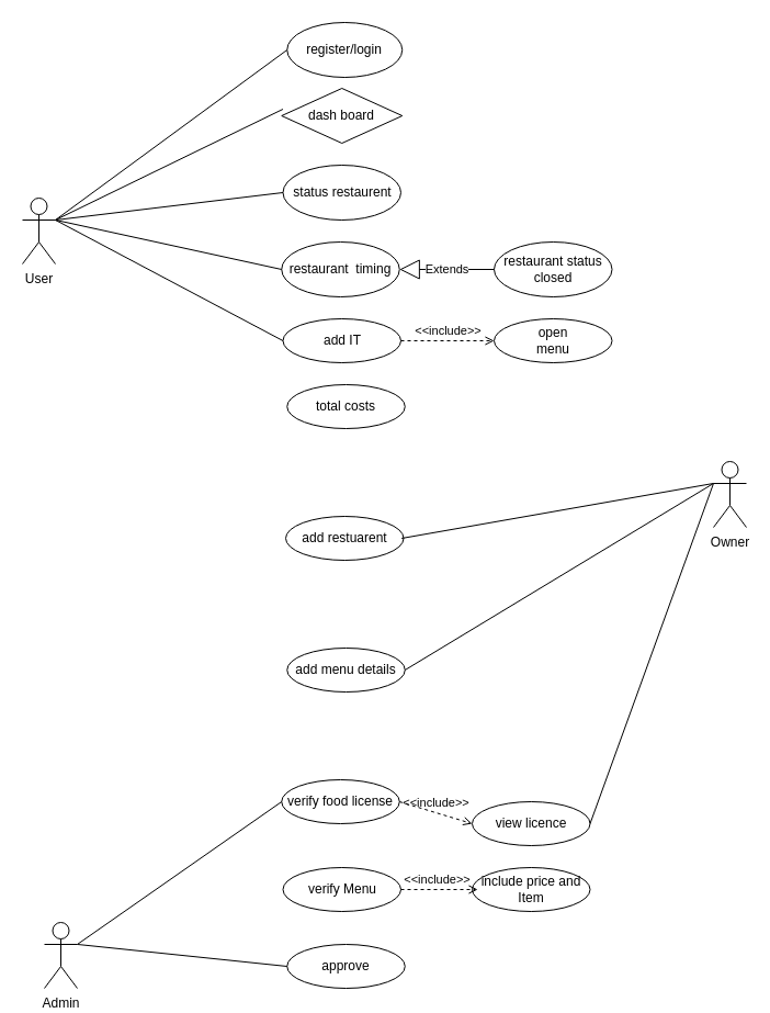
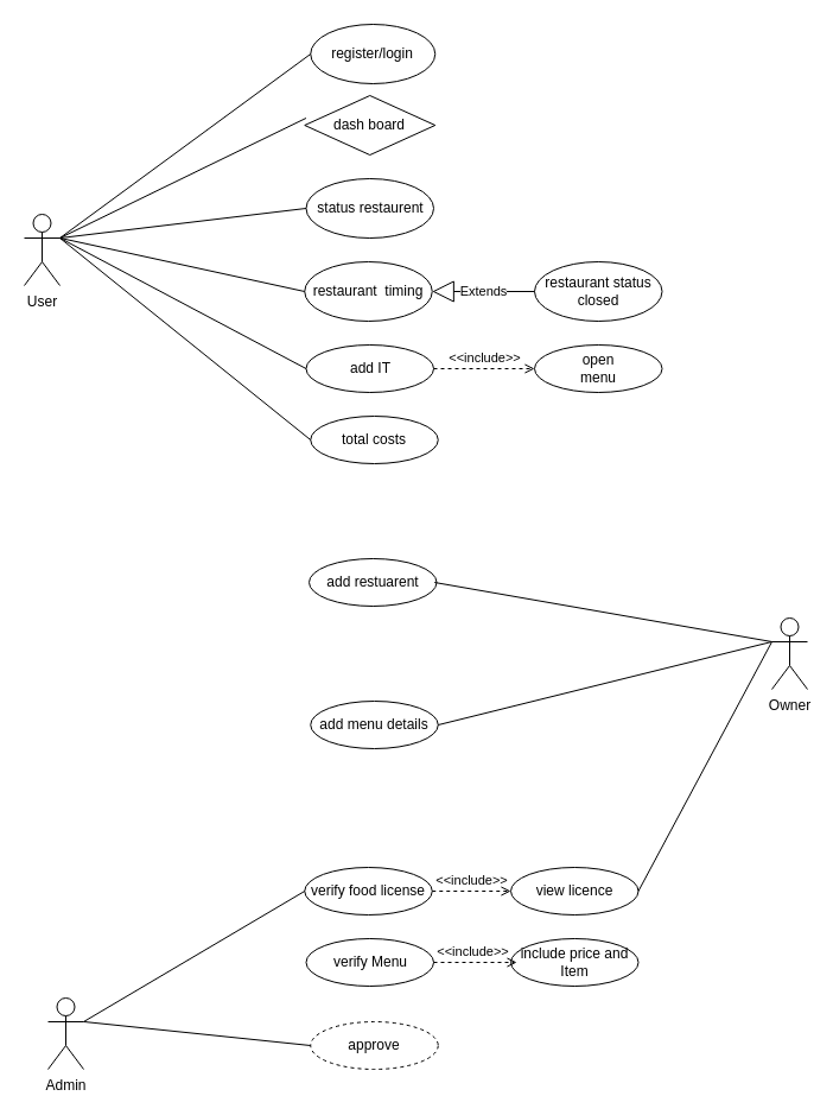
  <mxCell id="0" />
  <mxCell id="1" parent="0" />
  <mxCell id="2" value="User" style="shape=umlActor;html=1;verticalLabelPosition=bottom;verticalAlign=top;align=center;" vertex="1" parent="1"><mxGeometry x="20" y="180" width="30" height="60" as="geometry" /></mxCell>
- <mxCell id="3" value="Owner" style="shape=umlActor;html=1;verticalLabelPosition=bottom;verticalAlign=top;align=center;" vertex="1" parent="1"><mxGeometry x="650" y="420" width="30" height="60" as="geometry" /></mxCell>
+ <mxCell id="3" value="Owner" style="shape=umlActor;html=1;verticalLabelPosition=bottom;verticalAlign=top;align=center;" vertex="1" parent="1"><mxGeometry x="650" y="520" width="30" height="60" as="geometry" /></mxCell>
  <mxCell id="4" value="register/login" style="ellipse;whiteSpace=wrap;html=1;" vertex="1" parent="1"><mxGeometry x="261.25" y="20" width="105" height="50" as="geometry" /></mxCell>
  <mxCell id="5" value="dash board" style="rhombus;whiteSpace=wrap;html=1;" vertex="1" parent="1"><mxGeometry x="256.25" y="80" width="110" height="50" as="geometry" /></mxCell>
  <mxCell id="6" value="status restaurent" style="ellipse;whiteSpace=wrap;html=1;" vertex="1" parent="1"><mxGeometry x="257.5" y="150" width="107.5" height="50" as="geometry" /></mxCell>
  <mxCell id="7" value="restaurant&amp;nbsp; timing" style="ellipse;whiteSpace=wrap;html=1;" vertex="1" parent="1"><mxGeometry x="256.25" y="220" width="107.5" height="50" as="geometry" /></mxCell>
  <mxCell id="8" value="&lt;div&gt;open&lt;/div&gt;&lt;div&gt;menu&lt;br&gt;&lt;/div&gt;" style="ellipse;whiteSpace=wrap;html=1;" vertex="1" parent="1"><mxGeometry x="450" y="290" width="107.5" height="40" as="geometry" /></mxCell>
  <mxCell id="9" value="add IT" style="ellipse;whiteSpace=wrap;html=1;" vertex="1" parent="1"><mxGeometry x="257.5" y="290" width="107.5" height="40" as="geometry" /></mxCell>
  <mxCell id="10" value="total costs" style="ellipse;whiteSpace=wrap;html=1;" vertex="1" parent="1"><mxGeometry x="261.25" y="350" width="107.5" height="40" as="geometry" /></mxCell>
  <mxCell id="11" value="add restuarent" style="ellipse;whiteSpace=wrap;html=1;" vertex="1" parent="1"><mxGeometry x="260" y="470" width="107.5" height="40" as="geometry" /></mxCell>
  <mxCell id="12" value="add menu details" style="ellipse;whiteSpace=wrap;html=1;" vertex="1" parent="1"><mxGeometry x="261.25" y="590" width="107.5" height="40" as="geometry" /></mxCell>
  <mxCell id="13" value="Admin" style="shape=umlActor;html=1;verticalLabelPosition=bottom;verticalAlign=top;align=center;" vertex="1" parent="1"><mxGeometry x="40" y="840" width="30" height="60" as="geometry" /></mxCell>
- <mxCell id="14" value="verify food license" style="ellipse;whiteSpace=wrap;html=1;" vertex="1" parent="1"><mxGeometry x="256.25" y="710" width="107.5" height="40" as="geometry" /></mxCell>
+ <mxCell id="14" value="verify food license" style="ellipse;whiteSpace=wrap;html=1;" vertex="1" parent="1"><mxGeometry x="256.25" y="730" width="107.5" height="40" as="geometry" /></mxCell>
  <mxCell id="15" value="view licence" style="ellipse;whiteSpace=wrap;html=1;" vertex="1" parent="1"><mxGeometry x="430" y="730" width="107.5" height="40" as="geometry" /></mxCell>
- <mxCell id="16" value="approve" style="ellipse;whiteSpace=wrap;html=1;" vertex="1" parent="1"><mxGeometry x="261.25" y="860" width="107.5" height="40" as="geometry" /></mxCell>
+ <mxCell id="16" value="approve" style="ellipse;whiteSpace=wrap;html=1;dashed=1;" vertex="1" parent="1"><mxGeometry x="261.25" y="860" width="107.5" height="40" as="geometry" /></mxCell>
  <mxCell id="17" value="" style="endArrow=none;html=1;exitX=1;exitY=0.333;exitDx=0;exitDy=0;exitPerimeter=0;entryX=0;entryY=0.5;entryDx=0;entryDy=0;" edge="1" parent="1" source="2" target="4"><mxGeometry width="50" height="50" relative="1" as="geometry"><mxPoint x="40" y="260" as="sourcePoint" /><mxPoint x="250" y="40" as="targetPoint" /></mxGeometry></mxCell>
  <mxCell id="18" value="" style="endArrow=none;html=1;entryX=0.011;entryY=0.38;entryDx=0;entryDy=0;entryPerimeter=0;exitX=1;exitY=0.333;exitDx=0;exitDy=0;exitPerimeter=0;" edge="1" parent="1" source="2" target="5"><mxGeometry width="50" height="50" relative="1" as="geometry"><mxPoint x="70" y="320" as="sourcePoint" /><mxPoint x="260" y="50" as="targetPoint" /></mxGeometry></mxCell>
  <mxCell id="19" value="" style="endArrow=none;html=1;entryX=0;entryY=0.5;entryDx=0;entryDy=0;exitX=1;exitY=0.333;exitDx=0;exitDy=0;exitPerimeter=0;" edge="1" parent="1" source="2" target="6"><mxGeometry width="50" height="50" relative="1" as="geometry"><mxPoint x="90" y="336.923" as="sourcePoint" /><mxPoint x="259.96" y="119" as="targetPoint" /></mxGeometry></mxCell>
  <mxCell id="20" value="restaurant status closed" style="ellipse;whiteSpace=wrap;html=1;" vertex="1" parent="1"><mxGeometry x="450" y="220" width="107.5" height="50" as="geometry" /></mxCell>
  <mxCell id="21" value="Extends" style="endArrow=block;endSize=16;endFill=0;html=1;entryX=1;entryY=0.5;entryDx=0;entryDy=0;exitX=0;exitY=0.5;exitDx=0;exitDy=0;" edge="1" parent="1" source="20" target="7"><mxGeometry width="160" relative="1" as="geometry"><mxPoint x="450" y="409.5" as="sourcePoint" /><mxPoint x="610" y="409.5" as="targetPoint" /></mxGeometry></mxCell>
  <mxCell id="22" value="" style="endArrow=none;html=1;entryX=0;entryY=0.5;entryDx=0;entryDy=0;exitX=1;exitY=0.333;exitDx=0;exitDy=0;exitPerimeter=0;" edge="1" parent="1" source="2" target="7"><mxGeometry width="50" height="50" relative="1" as="geometry"><mxPoint x="0" y="320" as="sourcePoint" /><mxPoint x="265" y="205" as="targetPoint" /></mxGeometry></mxCell>
  <mxCell id="23" value="" style="endArrow=none;html=1;exitX=1;exitY=0.333;exitDx=0;exitDy=0;exitPerimeter=0;entryX=0;entryY=0.5;entryDx=0;entryDy=0;" edge="1" parent="1" source="2" target="9"><mxGeometry width="50" height="50" relative="1" as="geometry"><mxPoint x="80" y="340" as="sourcePoint" /><mxPoint x="210" y="390" as="targetPoint" /></mxGeometry></mxCell>
  <mxCell id="24" value="&amp;lt;&amp;lt;include&amp;gt;&amp;gt;" style="edgeStyle=none;html=1;endArrow=open;verticalAlign=bottom;dashed=1;labelBackgroundColor=none;exitX=1;exitY=0.5;exitDx=0;exitDy=0;" edge="1" parent="1" source="9" target="8"><mxGeometry width="160" relative="1" as="geometry"><mxPoint x="250" y="340" as="sourcePoint" /><mxPoint x="410" y="340" as="targetPoint" /></mxGeometry></mxCell>
  <mxCell id="25" value="" style="endArrow=none;html=1;entryX=0;entryY=0.333;entryDx=0;entryDy=0;entryPerimeter=0;exitX=1;exitY=0.5;exitDx=0;exitDy=0;" edge="1" parent="1" source="15" target="3"><mxGeometry width="50" height="50" relative="1" as="geometry"><mxPoint x="362.5" y="820" as="sourcePoint" /><mxPoint x="412.5" y="770" as="targetPoint" /></mxGeometry></mxCell>
  <mxCell id="26" value="" style="endArrow=none;html=1;exitX=0.983;exitY=0.5;exitDx=0;exitDy=0;exitPerimeter=0;entryX=0;entryY=0.333;entryDx=0;entryDy=0;entryPerimeter=0;" edge="1" parent="1" source="11" target="3"><mxGeometry width="50" height="50" relative="1" as="geometry"><mxPoint x="360.63" y="580" as="sourcePoint" /><mxPoint x="620" y="650" as="targetPoint" /></mxGeometry></mxCell>
  <mxCell id="27" value="" style="endArrow=none;html=1;exitX=1;exitY=0.333;exitDx=0;exitDy=0;exitPerimeter=0;entryX=0;entryY=0.5;entryDx=0;entryDy=0;" edge="1" parent="1" source="13" target="16"><mxGeometry width="50" height="50" relative="1" as="geometry"><mxPoint x="70" y="880" as="sourcePoint" /><mxPoint x="250" y="940" as="targetPoint" /></mxGeometry></mxCell>
  <mxCell id="28" value="" style="endArrow=none;html=1;entryX=0;entryY=0.5;entryDx=0;entryDy=0;exitX=1;exitY=0.333;exitDx=0;exitDy=0;exitPerimeter=0;" edge="1" parent="1" source="13" target="14"><mxGeometry width="50" height="50" relative="1" as="geometry"><mxPoint x="70" y="880" as="sourcePoint" /><mxPoint x="321.25" y="770" as="targetPoint" /></mxGeometry></mxCell>
  <mxCell id="29" value="" style="endArrow=none;html=1;exitX=1;exitY=0.5;exitDx=0;exitDy=0;entryX=0;entryY=0.333;entryDx=0;entryDy=0;entryPerimeter=0;" edge="1" parent="1" source="12" target="3"><mxGeometry width="50" height="50" relative="1" as="geometry"><mxPoint x="372.5" y="650" as="sourcePoint" /><mxPoint x="630" y="660" as="targetPoint" /></mxGeometry></mxCell>
+ <mxCell id="30" value="" style="endArrow=none;html=1;entryX=0;entryY=0.5;entryDx=0;entryDy=0;exitX=1;exitY=0.333;exitDx=0;exitDy=0;exitPerimeter=0;" edge="1" parent="1" source="2" target="10"><mxGeometry width="50" height="50" relative="1" as="geometry"><mxPoint x="60" y="200" as="sourcePoint" /><mxPoint x="267.5" y="320" as="targetPoint" /></mxGeometry></mxCell>
  <mxCell id="31" value="verify Menu" style="ellipse;whiteSpace=wrap;html=1;" vertex="1" parent="1"><mxGeometry x="257.5" y="790" width="107.5" height="40" as="geometry" /></mxCell>
  <mxCell id="32" value="include price and Item" style="ellipse;whiteSpace=wrap;html=1;" vertex="1" parent="1"><mxGeometry x="430" y="790" width="107.5" height="40" as="geometry" /></mxCell>
  <mxCell id="33" value="&amp;lt;&amp;lt;include&amp;gt;&amp;gt;" style="edgeStyle=none;html=1;endArrow=open;verticalAlign=bottom;dashed=1;labelBackgroundColor=none;entryX=0;entryY=0.5;entryDx=0;entryDy=0;exitX=1;exitY=0.5;exitDx=0;exitDy=0;" edge="1" parent="1" source="14" target="15"><mxGeometry width="160" relative="1" as="geometry"><mxPoint x="373.75" y="760" as="sourcePoint" /><mxPoint x="430" y="760" as="targetPoint" /></mxGeometry></mxCell>
  <mxCell id="34" value="&amp;lt;&amp;lt;include&amp;gt;&amp;gt;" style="edgeStyle=none;html=1;endArrow=open;verticalAlign=bottom;dashed=1;labelBackgroundColor=none;exitX=1;exitY=0.5;exitDx=0;exitDy=0;entryX=0.047;entryY=0.5;entryDx=0;entryDy=0;entryPerimeter=0;" edge="1" parent="1" source="31" target="32"><mxGeometry x="-0.067" width="160" relative="1" as="geometry"><mxPoint x="373.75" y="809.5" as="sourcePoint" /><mxPoint x="440" y="810" as="targetPoint" /><mxPoint as="offset" /></mxGeometry></mxCell>
